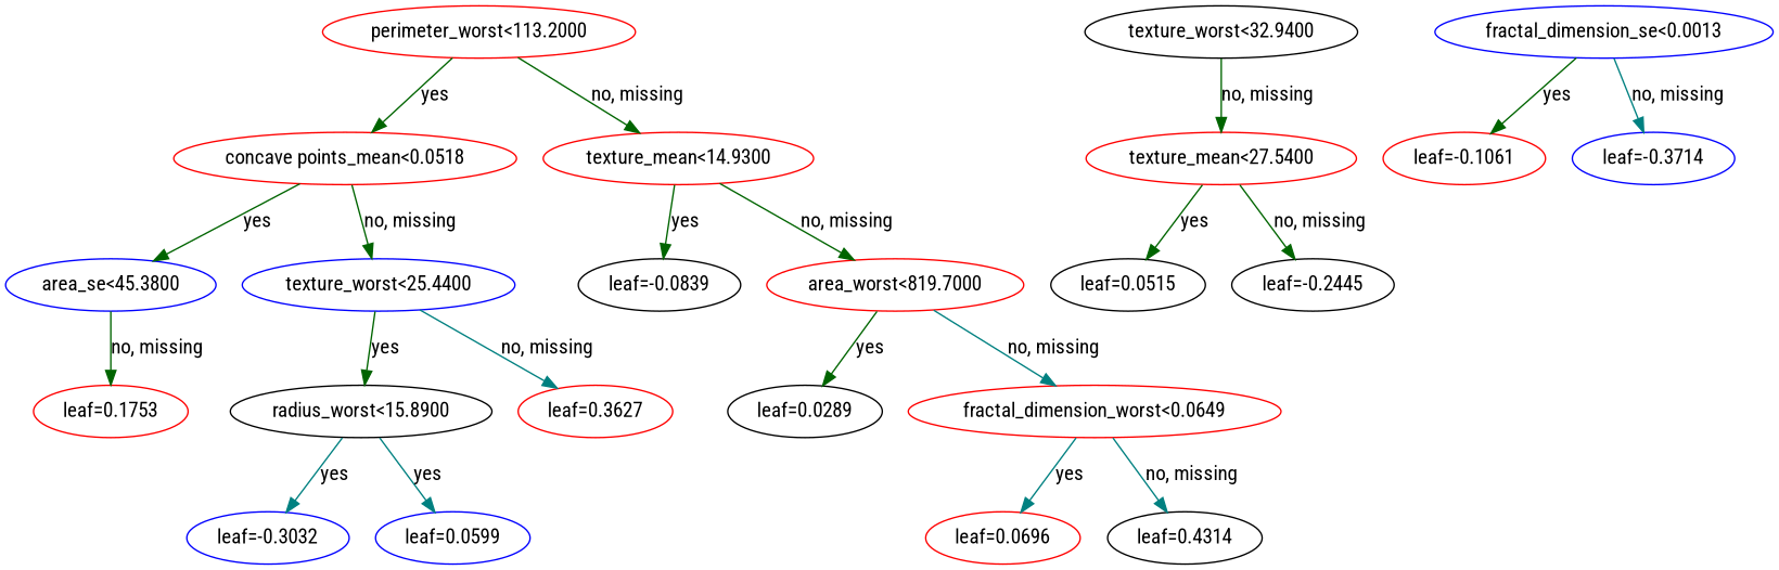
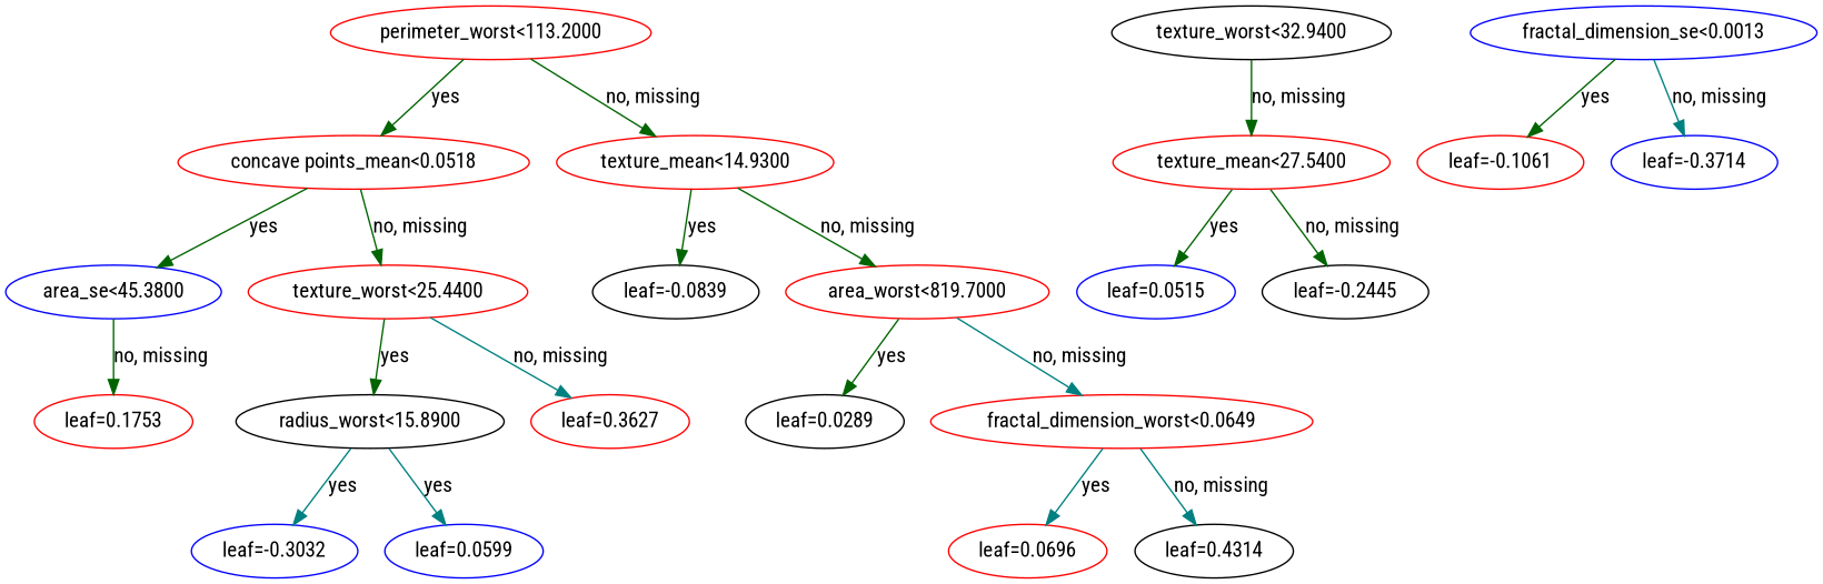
  digraph {
    fontname="Roboto Condensed"
    rankdir=UD
    node [color=red fontname="Roboto Condensed"]
    edge [color=darkgreen fontname="Roboto Condensed"]
    n1 [label="perimeter_worst<113.2000"]
    n2 [label="concave points_mean<0.0518"]
    n3 [label="texture_mean<14.9300"]
    n4 [color=blue label="area_se<45.3800"]
-   n5 [color=blue label="texture_worst<25.4400"]
+   n5 [label="texture_worst<25.4400"]
    n6 [color=black label="leaf=-0.0839"]
    n7 [label="area_worst<819.7000"]
    n8 [label="leaf=0.1753"]
    n9 [color=black label="radius_worst<15.8900"]
    n10 [label="leaf=0.3627"]
    n11 [color=black label="leaf=0.0289"]
    n12 [label="fractal_dimension_worst<0.0649"]
    n13 [color=black label="texture_worst<32.9400"]
    n14 [label="texture_mean<27.5400"]
    n15 [color=blue label="leaf=-0.3032"]
    n16 [color=blue label="leaf=0.0599"]
    n17 [color=blue label="fractal_dimension_se<0.0013"]
    n18 [label="leaf=-0.1061"]
    n19 [color=blue label="leaf=-0.3714"]
-   n20 [color=black label="leaf=0.0515"]
+   n20 [color=blue label="leaf=0.0515"]
    n21 [color=black label="leaf=-0.2445"]
    n22 [label="leaf=0.0696"]
    n23 [color=black label="leaf=0.4314"]
    n1 -> n2 [label=yes]
    n1 -> n3 [label="no, missing"]
    n2 -> n4 [label=yes]
    n2 -> n5 [label="no, missing"]
    n3 -> n6 [label=yes]
    n3 -> n7 [label="no, missing"]
    n4 -> n8 [label="no, missing"]
    n5 -> n9 [label=yes]
    n5 -> n10 [color=teal label="no, missing"]
    n7 -> n11 [label=yes]
    n7 -> n12 [color=teal label="no, missing"]
    n9 -> n15 [color=teal label=yes]
    n9 -> n16 [color=teal label=yes]
    n12 -> n22 [color=teal label=yes]
    n12 -> n23 [color=teal label="no, missing"]
    n13 -> n14 [label="no, missing"]
    n14 -> n20 [label=yes]
    n14 -> n21 [label="no, missing"]
    n17 -> n18 [label=yes]
    n17 -> n19 [color=teal label="no, missing"]
  }
